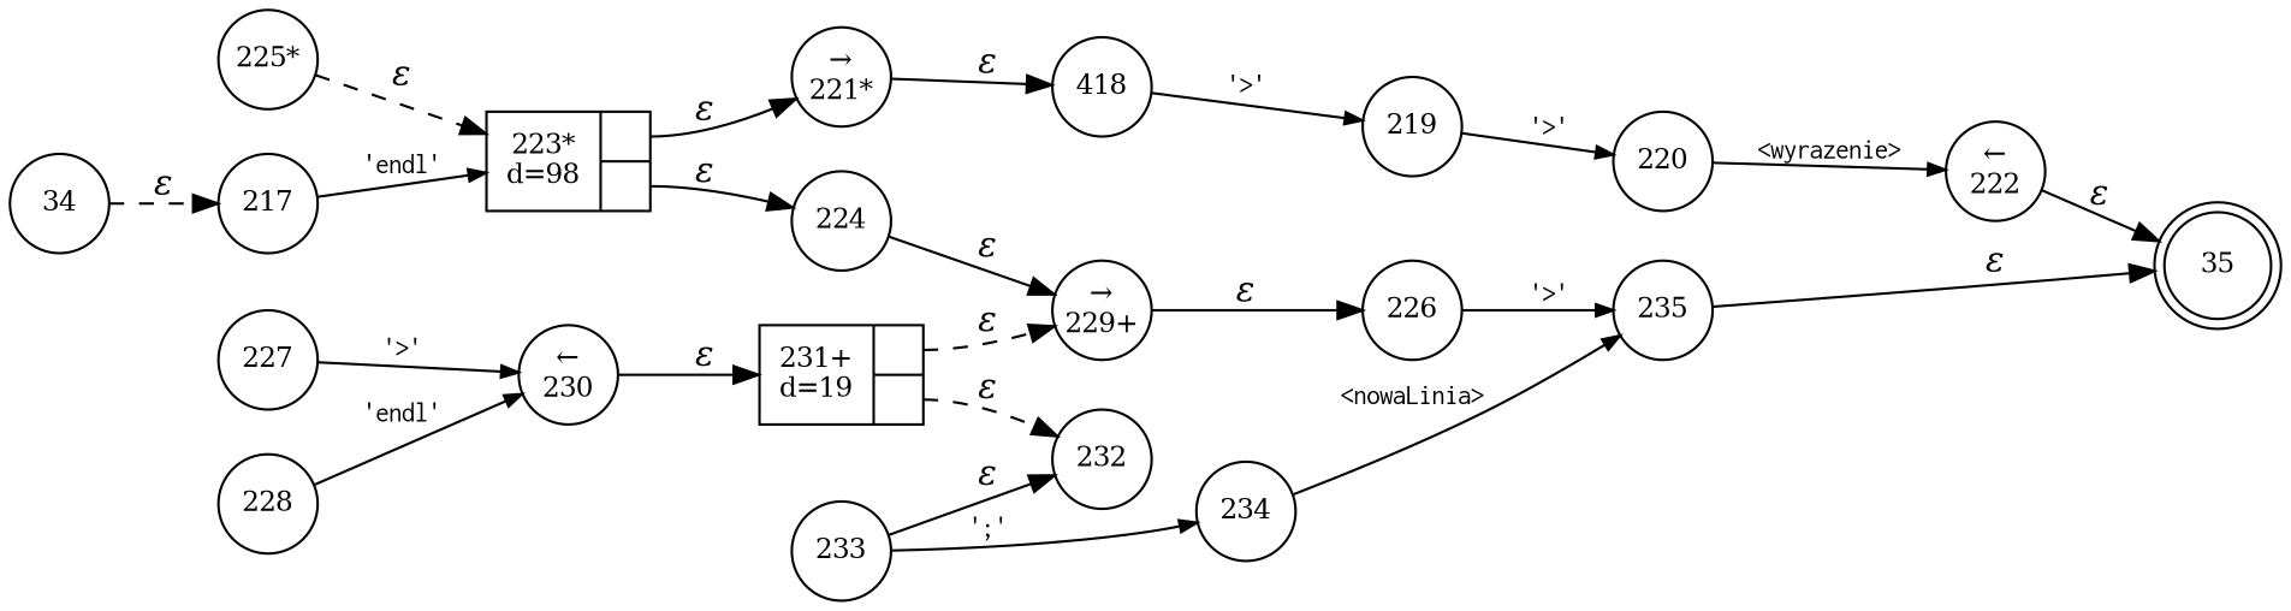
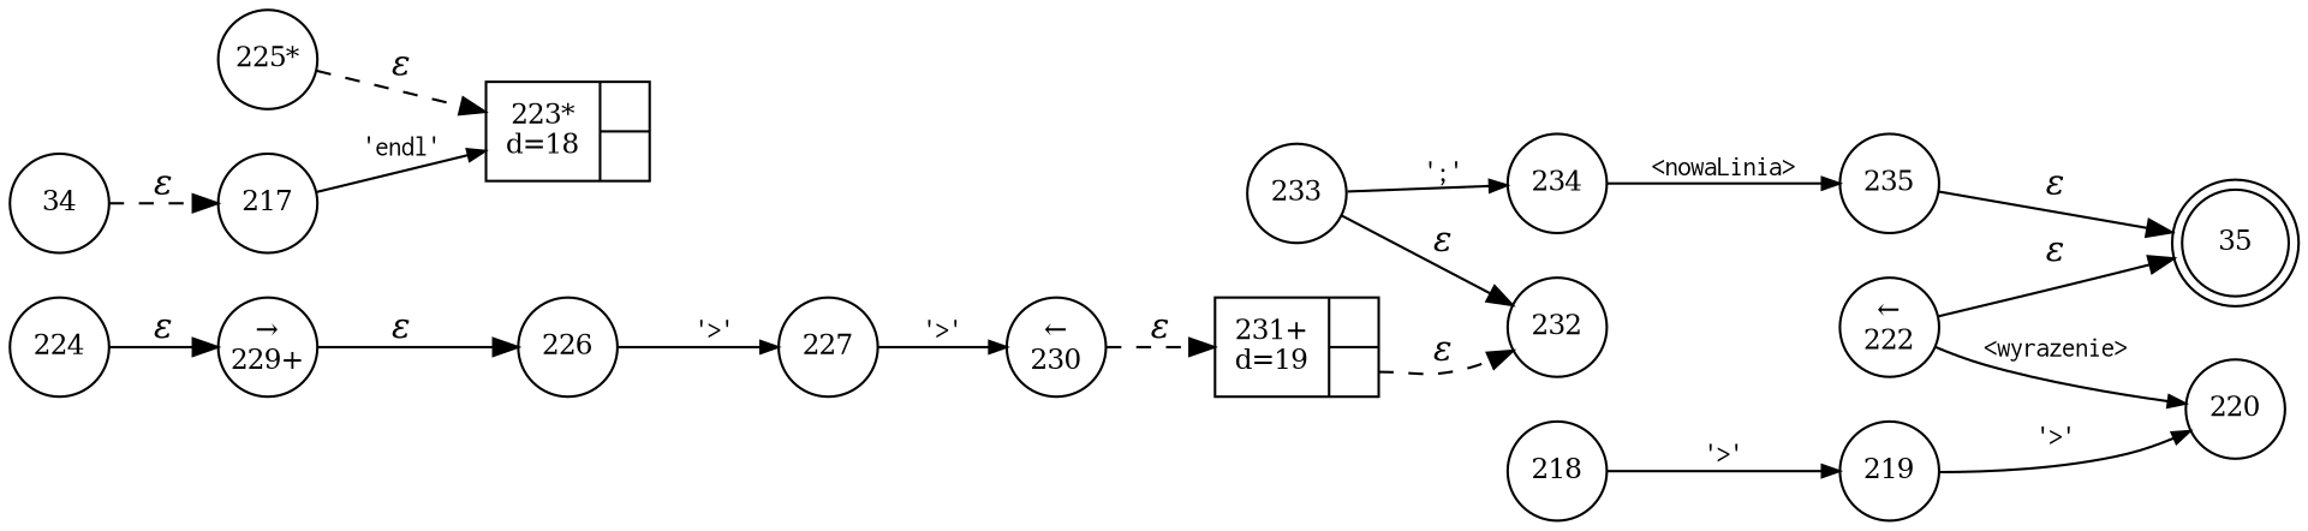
  digraph {
    rankdir=LR
    node [fixedsize=true fontsize=11 shape=circle peripheries=1]
    edge [fontname="Times-Italic"]
    n1 [label=35 shape=doublecircle width=.6 peripheries=""]
    n2 [label=224 width=.55]
    n3 [label="&rarr;\n229+" width=.55]
    n4 [label=226 width=.55]
    n5 [label="225*" width=.55]
-   n6 [fixedsize=false label="{223*\nd=98|{<p0>|<p1>}}" shape=record]
-   n7 [label="&rarr;\n221*" width=.55]
+   n6 [fixedsize=false label="{223*\nd=18|{<p0>|<p1>}}" shape=record]
    n8 [label=34 width=.55]
    n9 [label=217 width=.55]
    n10 [label=227 width=.55]
    n11 [label="&larr;\n230" width=.55]
-   n12 [label=228 width=.55]
    n13 [fixedsize=false label="{231+\nd=19|{<p0>|<p1>}}" shape=record]
    n14 [label=232 width=.55]
    n15 [label=233 width=.55]
    n16 [label=234 width=.55]
    n17 [label=235 width=.55]
-   n18 [label=418 width=.55]
+   n18 [label=218 width=.55]
    n19 [label=219 width=.55]
    n20 [label=220 width=.55]
    n21 [label="&larr;\n222" width=.55]
    n2 -> n3 [label="&epsilon;"]
    n3 -> n4 [label="&epsilon;"]
-   n4 -> n17 [arrowhead=normal arrowsize=.7 fontname=Courier fontsize=11 label="'>'"]
+   n4 -> n10 [arrowhead=normal arrowsize=.7 fontname=Courier fontsize=11 label="'>'"]
    n5 -> n6 [label="&epsilon;" style=dashed]
-   n6 -> n2 [label="&epsilon;" tailport=p1]
-   n6 -> n7 [label="&epsilon;" tailport=p0]
-   n7 -> n18 [label="&epsilon;"]
    n8 -> n9 [label="&epsilon;" style=dashed]
    n9 -> n6 [arrowhead=normal arrowsize=.7 fontname=Courier fontsize=11 label="'endl'"]
    n10 -> n11 [arrowhead=normal arrowsize=.7 fontname=Courier fontsize=11 label="'>'"]
-   n11 -> n13 [label="&epsilon;"]
-   n12 -> n11 [arrowhead=normal arrowsize=.7 fontname=Courier fontsize=11 label="'endl'"]
-   n13 -> n3 [label="&epsilon;" style=dashed tailport=p0]
+   n11 -> n13 [label="&epsilon;" style=dashed]
    n13 -> n14 [label="&epsilon;" style=dashed tailport=p1]
    n15 -> n14 [label="&epsilon;"]
    n15 -> n16 [arrowhead=normal arrowsize=.7 fontname=Courier fontsize=11 label="';'"]
    n16 -> n17 [arrowhead=normal arrowsize=.7 fontname=Courier fontsize=11 label="<nowaLinia>"]
    n17 -> n1 [label="&epsilon;"]
    n18 -> n19 [arrowhead=normal arrowsize=.7 fontname=Courier fontsize=11 label="'>'"]
    n19 -> n20 [arrowhead=normal arrowsize=.7 fontname=Courier fontsize=11 label="'>'"]
-   n20 -> n21 [arrowhead=normal arrowsize=.7 fontname=Courier fontsize=11 label="<wyrazenie>"]
+   n21 -> n20 [arrowhead=normal arrowsize=.7 fontname=Courier fontsize=11 label="<wyrazenie>"]
    n21 -> n1 [label="&epsilon;"]
  }
